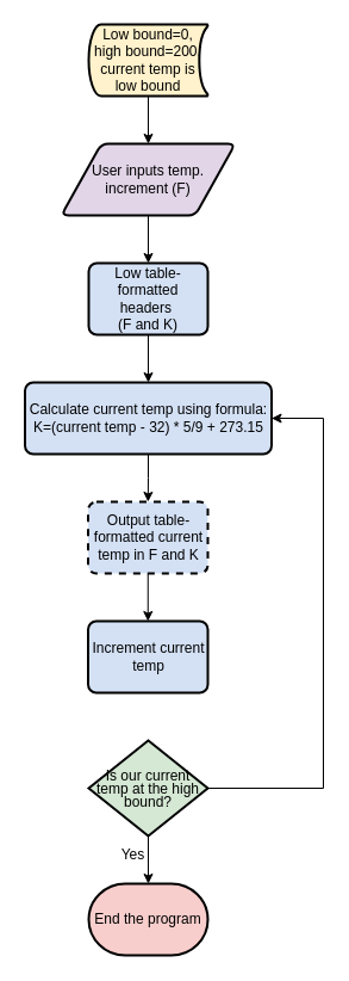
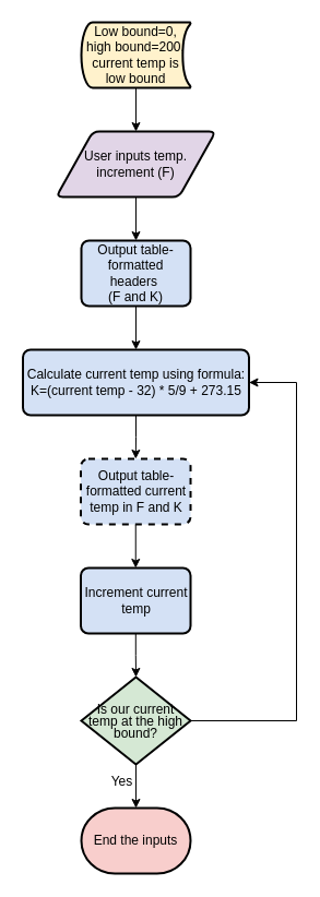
  <mxCell id="0" />
  <mxCell id="1" parent="0" />
  <mxCell id="2" value="" style="edgeStyle=orthogonalEdgeStyle;rounded=0;orthogonalLoop=1;jettySize=auto;html=1;entryX=0.5;entryY=0;entryDx=0;entryDy=0;" edge="1" parent="1" source="3" target="5"><mxGeometry relative="1" as="geometry"><mxPoint x="124" y="240" as="targetPoint" /></mxGeometry></mxCell>
  <mxCell id="3" value="User inputs temp. increment (F)" style="shape=parallelogram;html=1;strokeWidth=2;perimeter=parallelogramPerimeter;whiteSpace=wrap;rounded=1;arcSize=12;size=0.23;fillColor=#E1D5E7;" vertex="1" parent="1"><mxGeometry x="51" y="120" width="146" height="60" as="geometry" /></mxCell>
  <mxCell id="4" value="" style="edgeStyle=orthogonalEdgeStyle;rounded=0;orthogonalLoop=1;jettySize=auto;html=1;" edge="1" parent="1" source="5" target="7"><mxGeometry relative="1" as="geometry" /></mxCell>
- <mxCell id="5" value="&lt;span&gt;Low table-formatted headers&amp;nbsp;&lt;/span&gt;&lt;br&gt;&lt;span&gt;(F and K)&lt;/span&gt;" style="rounded=1;whiteSpace=wrap;html=1;absoluteArcSize=1;arcSize=14;strokeWidth=2;fillColor=#D4E1F5;" vertex="1" parent="1"><mxGeometry x="74" y="220" width="100" height="60" as="geometry" /></mxCell>
+ <mxCell id="5" value="&lt;span&gt;Output table-formatted headers&amp;nbsp;&lt;/span&gt;&lt;br&gt;&lt;span&gt;(F and K)&lt;/span&gt;" style="rounded=1;whiteSpace=wrap;html=1;absoluteArcSize=1;arcSize=14;strokeWidth=2;fillColor=#D4E1F5;" vertex="1" parent="1"><mxGeometry x="74" y="220" width="100" height="60" as="geometry" /></mxCell>
  <mxCell id="6" value="" style="edgeStyle=orthogonalEdgeStyle;rounded=0;orthogonalLoop=1;jettySize=auto;html=1;" edge="1" parent="1" source="7" target="11"><mxGeometry relative="1" as="geometry" /></mxCell>
  <mxCell id="7" value="Calculate current temp using formula: K=(current temp - 32) * 5/9 + 273.15" style="rounded=1;whiteSpace=wrap;html=1;absoluteArcSize=1;arcSize=14;strokeWidth=2;fillColor=#D4E1F5;" vertex="1" parent="1"><mxGeometry x="20.5" y="320" width="207" height="60" as="geometry" /></mxCell>
  <mxCell id="8" value="" style="edgeStyle=orthogonalEdgeStyle;rounded=0;orthogonalLoop=1;jettySize=auto;html=1;" edge="1" parent="1" source="9" target="3"><mxGeometry relative="1" as="geometry" /></mxCell>
  <mxCell id="9" value="Low bound=0, high bound=200, current temp is low bound" style="strokeWidth=2;html=1;shape=mxgraph.flowchart.stored_data;whiteSpace=wrap;fillColor=#FFF2CC;" vertex="1" parent="1"><mxGeometry x="74" y="20" width="100" height="60" as="geometry" /></mxCell>
  <mxCell id="10" value="" style="edgeStyle=orthogonalEdgeStyle;rounded=0;orthogonalLoop=1;jettySize=auto;html=1;" edge="1" parent="1" source="11" target="13"><mxGeometry relative="1" as="geometry" /></mxCell>
  <mxCell id="11" value="Output table-formatted current temp in F and K" style="rounded=1;whiteSpace=wrap;html=1;absoluteArcSize=1;arcSize=14;strokeWidth=2;fillColor=#D4E1F5;dashed=1;" vertex="1" parent="1"><mxGeometry x="73.5" y="420" width="100.5" height="60" as="geometry" /></mxCell>
+ <mxCell id="12" value="" style="edgeStyle=orthogonalEdgeStyle;rounded=0;orthogonalLoop=1;jettySize=auto;html=1;" edge="1" parent="1" source="13" target="16"><mxGeometry relative="1" as="geometry" /></mxCell>
  <mxCell id="13" value="Increment current temp" style="rounded=1;whiteSpace=wrap;html=1;absoluteArcSize=1;arcSize=14;strokeWidth=2;fillColor=#D4E1F5;" vertex="1" parent="1"><mxGeometry x="73.5" y="520" width="100.5" height="60" as="geometry" /></mxCell>
  <mxCell id="14" value="" style="edgeStyle=orthogonalEdgeStyle;rounded=0;orthogonalLoop=1;jettySize=auto;html=1;entryX=1;entryY=0.5;entryDx=0;entryDy=0;exitX=1;exitY=0.5;exitDx=0;exitDy=0;exitPerimeter=0;" edge="1" parent="1" source="16" target="7"><mxGeometry relative="1" as="geometry"><mxPoint x="244" y="660" as="targetPoint" /><Array as="points"><mxPoint x="271" y="660" /><mxPoint x="271" y="350" /></Array></mxGeometry></mxCell>
  <mxCell id="15" value="" style="edgeStyle=orthogonalEdgeStyle;rounded=0;orthogonalLoop=1;jettySize=auto;html=1;" edge="1" parent="1" source="16" target="17"><mxGeometry relative="1" as="geometry" /></mxCell>
  <mxCell id="16" value="&lt;p style=&quot;line-height: 90%&quot;&gt;Is our current temp at the high bound?&lt;/p&gt;" style="strokeWidth=2;html=1;shape=mxgraph.flowchart.decision;whiteSpace=wrap;spacingTop=2;spacing=5;fillColor=#D5E8D4;" vertex="1" parent="1"><mxGeometry x="74" y="620" width="100" height="80" as="geometry" /></mxCell>
- <mxCell id="17" value="End the program" style="strokeWidth=2;html=1;shape=mxgraph.flowchart.terminator;whiteSpace=wrap;fillColor=#F8CECC;" vertex="1" parent="1"><mxGeometry x="74" y="740" width="100" height="60" as="geometry" /></mxCell>
+ <mxCell id="17" value="End the inputs" style="strokeWidth=2;html=1;shape=mxgraph.flowchart.terminator;whiteSpace=wrap;fillColor=#F8CECC;" vertex="1" parent="1"><mxGeometry x="74" y="740" width="100" height="60" as="geometry" /></mxCell>
  <mxCell id="18" value="Yes" style="text;html=1;align=center;verticalAlign=middle;resizable=0;points=[];autosize=1;" vertex="1" parent="1"><mxGeometry x="91" y="706" width="40" height="20" as="geometry" /></mxCell>
